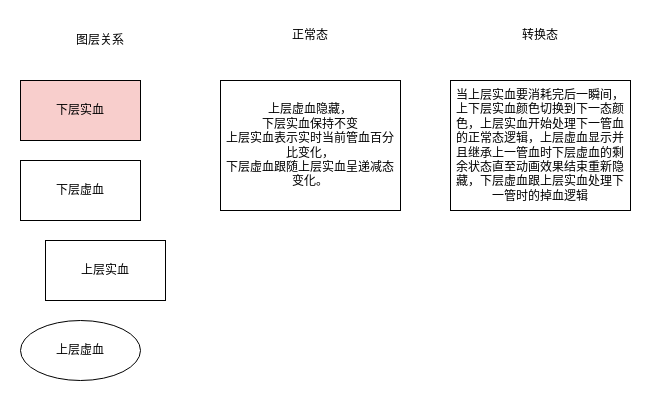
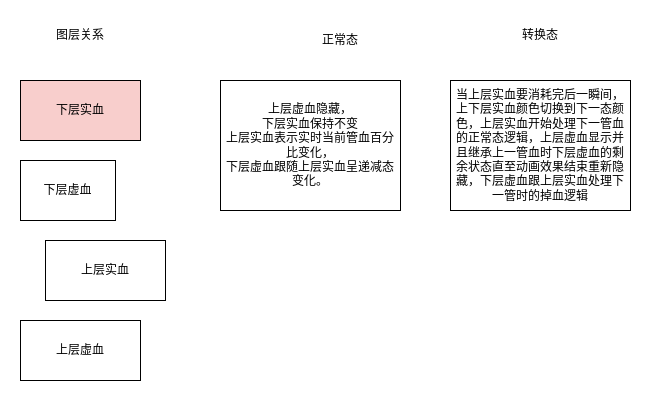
  <mxCell id="0" />
  <mxCell id="1" parent="0" />
  <mxCell id="2" value="下层实血" style="rounded=0;whiteSpace=wrap;html=1;fillColor=#f8cecc;" vertex="1" parent="1"><mxGeometry x="20" y="80" width="120" height="60" as="geometry" /></mxCell>
- <mxCell id="3" value="下层虚血" style="rounded=0;whiteSpace=wrap;html=1;" vertex="1" parent="1"><mxGeometry x="20" y="160" width="120" height="60" as="geometry" /></mxCell>
+ <mxCell id="3" value="下层虚血" style="rounded=0;whiteSpace=wrap;html=1;" vertex="1" parent="1"><mxGeometry x="20" y="160" width="95" height="60" as="geometry" /></mxCell>
  <mxCell id="4" value="上层实血" style="rounded=0;whiteSpace=wrap;html=1;" vertex="1" parent="1"><mxGeometry x="45" y="240" width="120" height="60" as="geometry" /></mxCell>
- <mxCell id="5" value="上层虚血" style="ellipse;whiteSpace=wrap;html=1;" vertex="1" parent="1"><mxGeometry x="20" y="320" width="120" height="60" as="geometry" /></mxCell>
- <mxCell id="6" value="图层关系" style="text;html=1;strokeColor=none;fillColor=none;align=center;verticalAlign=middle;whiteSpace=wrap;rounded=0;" vertex="1" parent="1"><mxGeometry x="70" y="25" width="60" height="30" as="geometry" /></mxCell>
- <mxCell id="7" value="正常态" style="text;html=1;strokeColor=none;fillColor=none;align=center;verticalAlign=middle;whiteSpace=wrap;rounded=0;" vertex="1" parent="1"><mxGeometry x="280" y="20" width="60" height="30" as="geometry" /></mxCell>
+ <mxCell id="5" value="上层虚血" style="rounded=0;whiteSpace=wrap;html=1;" vertex="1" parent="1"><mxGeometry x="20" y="320" width="120" height="60" as="geometry" /></mxCell>
+ <mxCell id="6" value="图层关系" style="text;html=1;strokeColor=none;fillColor=none;align=center;verticalAlign=middle;whiteSpace=wrap;rounded=0;" vertex="1" parent="1"><mxGeometry x="50" y="20" width="60" height="30" as="geometry" /></mxCell>
+ <mxCell id="7" value="正常态" style="text;html=1;strokeColor=none;fillColor=none;align=center;verticalAlign=middle;whiteSpace=wrap;rounded=0;" vertex="1" parent="1"><mxGeometry x="310" y="25" width="60" height="30" as="geometry" /></mxCell>
  <mxCell id="8" value="上层虚血隐藏， &lt;br&gt;下层实血保持不变&lt;br&gt;上层实血表示实时当前管血百分比变化，&lt;br&gt;下层虚血跟随上层实血呈递减态变化。" style="rounded=0;whiteSpace=wrap;html=1;" vertex="1" parent="1"><mxGeometry x="220" y="80" width="180" height="130" as="geometry" /></mxCell>
  <mxCell id="9" value="转换态" style="text;html=1;strokeColor=none;fillColor=none;align=center;verticalAlign=middle;whiteSpace=wrap;rounded=0;" vertex="1" parent="1"><mxGeometry x="510" y="20" width="60" height="30" as="geometry" /></mxCell>
  <mxCell id="10" value="当上层实血要消耗完后一瞬间，&lt;br&gt;上下层实血颜色切换到下一态颜色，上层实血开始处理下一管血的正常态逻辑，上层虚血显示并且继承上一管血时下层虚血的剩余状态直至动画效果结束重新隐藏，下层虚血跟上层实血处理下一管时的掉血逻辑" style="rounded=0;whiteSpace=wrap;html=1;" vertex="1" parent="1"><mxGeometry x="450" y="80" width="180" height="130" as="geometry" /></mxCell>
